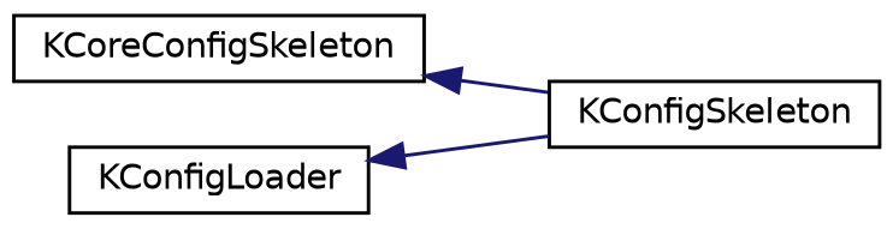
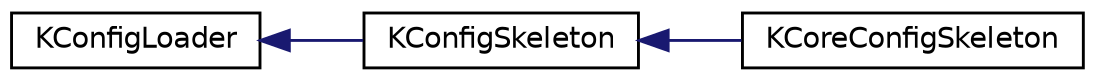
  digraph {
    rankdir=LR
    node [color=black fillcolor=white fontname=Helvetica fontsize=10 shape=record style=filled]
    edge [color=midnightblue dir=back fontname=Helvetica fontsize=10 labelfontname=Helvetica labelfontsize=10 style=solid]
    n1 [height=0.2 label=KCoreConfigSkeleton width=0.4]
    n2 [height=0.2 label=KConfigSkeleton width=0.4]
    n3 [height=0.2 label=KConfigLoader width=0.4]
-   n1 -> n2
+   n2 -> n1
    n3 -> n2
  }
